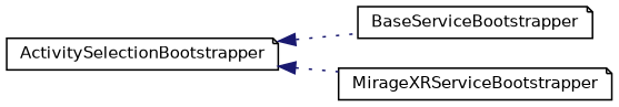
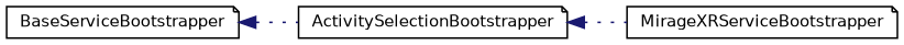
  digraph {
    rankdir=LR
    node [color=black fillcolor=white fontname=Helvetica fontsize=10 shape=note style=filled]
    edge [color=midnightblue dir=back fontname=Helvetica fontsize=10 labelfontname=Helvetica labelfontsize=10 style=dotted]
    n1 [height=0.2 label=BaseServiceBootstrapper width=0.4]
    n2 [height=0.2 label=ActivitySelectionBootstrapper width=0.4]
    n3 [height=0.2 label=MirageXRServiceBootstrapper width=0.4]
-   n2 -> n1
+   n1 -> n2
    n2 -> n3
  }
